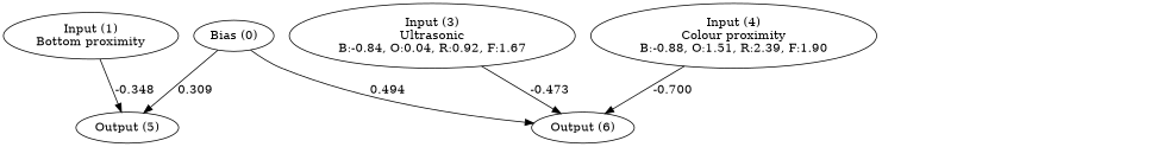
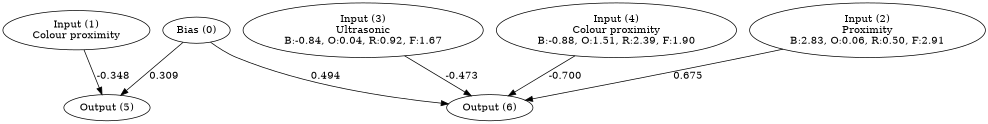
  digraph {
    n1 [label="Bias (0)"]
-   n2 [label="Input (1)\nBottom proximity"]
+   n2 [label="Input (1)\nColour proximity"]
+   n3 [label="Input (2)\nProximity\nB:2.83, O:0.06, R:0.50, F:2.91"]
    n4 [label="Input (3)\nUltrasonic\nB:-0.84, O:0.04, R:0.92, F:1.67"]
    n5 [label="Input (4)\nColour proximity\nB:-0.88, O:1.51, R:2.39, F:1.90"]
    n6 [label="Output (5)"]
    n7 [label="Output (6)"]
    subgraph sub_1 {
      rank=same
      n1
      n2
+     n3
      n4
      n5
    }
    subgraph sub_2 {
      rank=same
      n6
      n7
    }
    n1 -> n6 [label=0.309]
    n1 -> n7 [label=0.494]
    n2 -> n6 [label=-0.348]
+   n3 -> n7 [label=0.675]
    n4 -> n7 [label=-0.473]
    n5 -> n7 [label=-0.700]
  }
